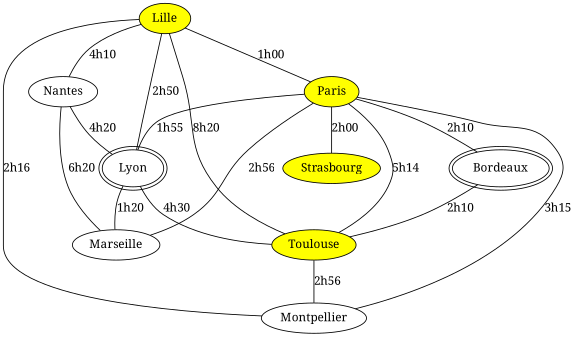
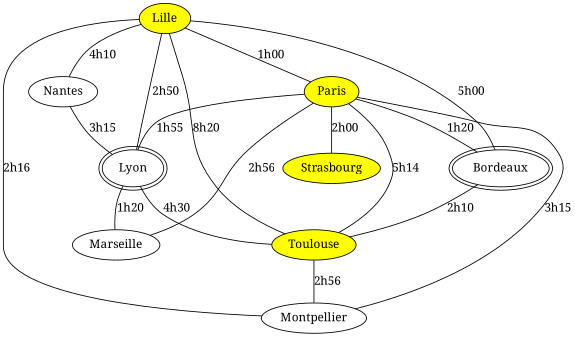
  graph {
    fontname="Noto Serif"
    node [color=black fillcolor=white fontcolor=black fontname="Noto Serif" peripheries=1 style=filled]
    edge [fontname="Noto Serif"]
    Lille [fillcolor=yellow]
    Paris [fillcolor=yellow]
    Nantes
    Lyon [color=Black peripheries=2]
    Bordeaux [color=Black peripheries=2]
    Toulouse [fillcolor=yellow]
    Montpellier
    Marseille
    Strasbourg [fillcolor=yellow]
    Lille -- Paris [label="1h00"]
    Lille -- Nantes [label="4h10"]
    Lille -- Lyon [label="2h50"]
+   Lille -- Bordeaux [label="5h00"]
    Lille -- Toulouse [label="8h20"]
    Lille -- Montpellier [label="2h16"]
    Paris -- Lyon [label="1h55"]
-   Paris -- Bordeaux [label="2h10"]
+   Paris -- Bordeaux [label="1h20"]
    Paris -- Toulouse [label="5h14"]
    Paris -- Montpellier [label="3h15"]
    Paris -- Marseille [label="2h56"]
    Paris -- Strasbourg [label="2h00"]
-   Nantes -- Lyon [label="4h20"]
-   Nantes -- Marseille [label="6h20"]
+   Nantes -- Lyon [label="3h15"]
    Lyon -- Toulouse [label="4h30"]
    Lyon -- Marseille [label="1h20"]
    Bordeaux -- Toulouse [label="2h10"]
    Toulouse -- Montpellier [label="2h56"]
  }
